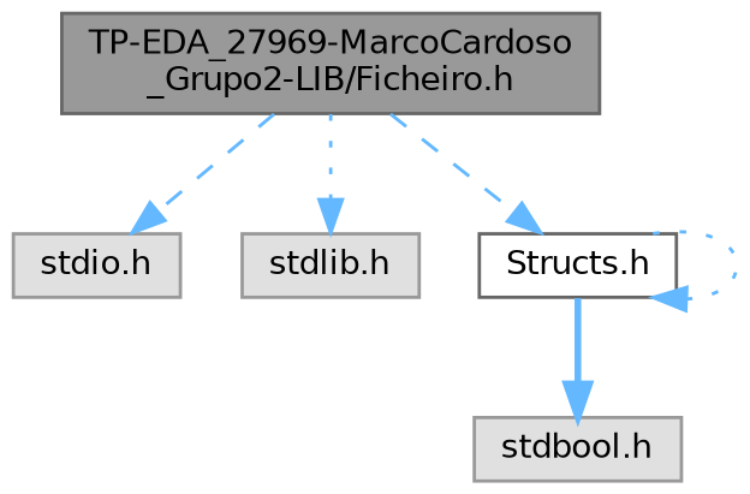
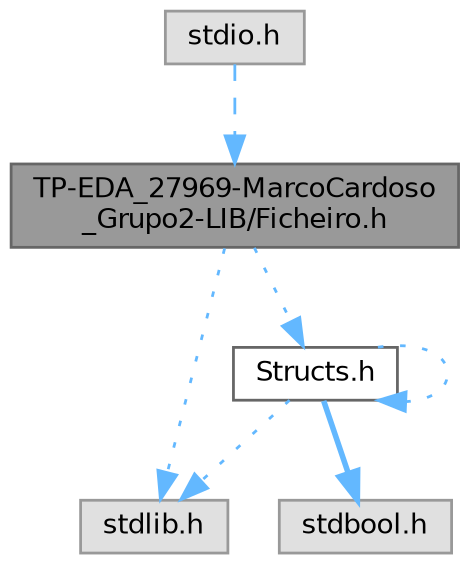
  digraph {
    node [color=grey60 fillcolor="#E0E0E0" fontname=Helvetica fontsize=10 shape=box style=filled]
    edge [color=steelblue1 fontname=Helvetica fontsize=10 labelfontname=Helvetica labelfontsize=10 style=dotted]
    n1 [color=gray40 fillcolor=grey60 fontcolor=black height=0.2 label="TP-EDA_27969-MarcoCardoso\l_Grupo2-LIB/Ficheiro.h" width=0.4]
    n2 [height=0.2 label="stdio.h" width=0.4]
    n3 [height=0.2 label="stdlib.h" width=0.4]
    n4 [color=grey40 fillcolor=white height=0.2 label="Structs.h" width=0.4]
    n5 [height=0.2 label="stdbool.h" width=0.4]
-   n1 -> n2 [style=dashed]
+   n2 -> n1 [style=dashed]
    n1 -> n3
-   n1 -> n4 [style=dashed]
+   n1 -> n4
+   n4 -> n3
    n4 -> n4
    n4 -> n5 [style=bold]
  }
